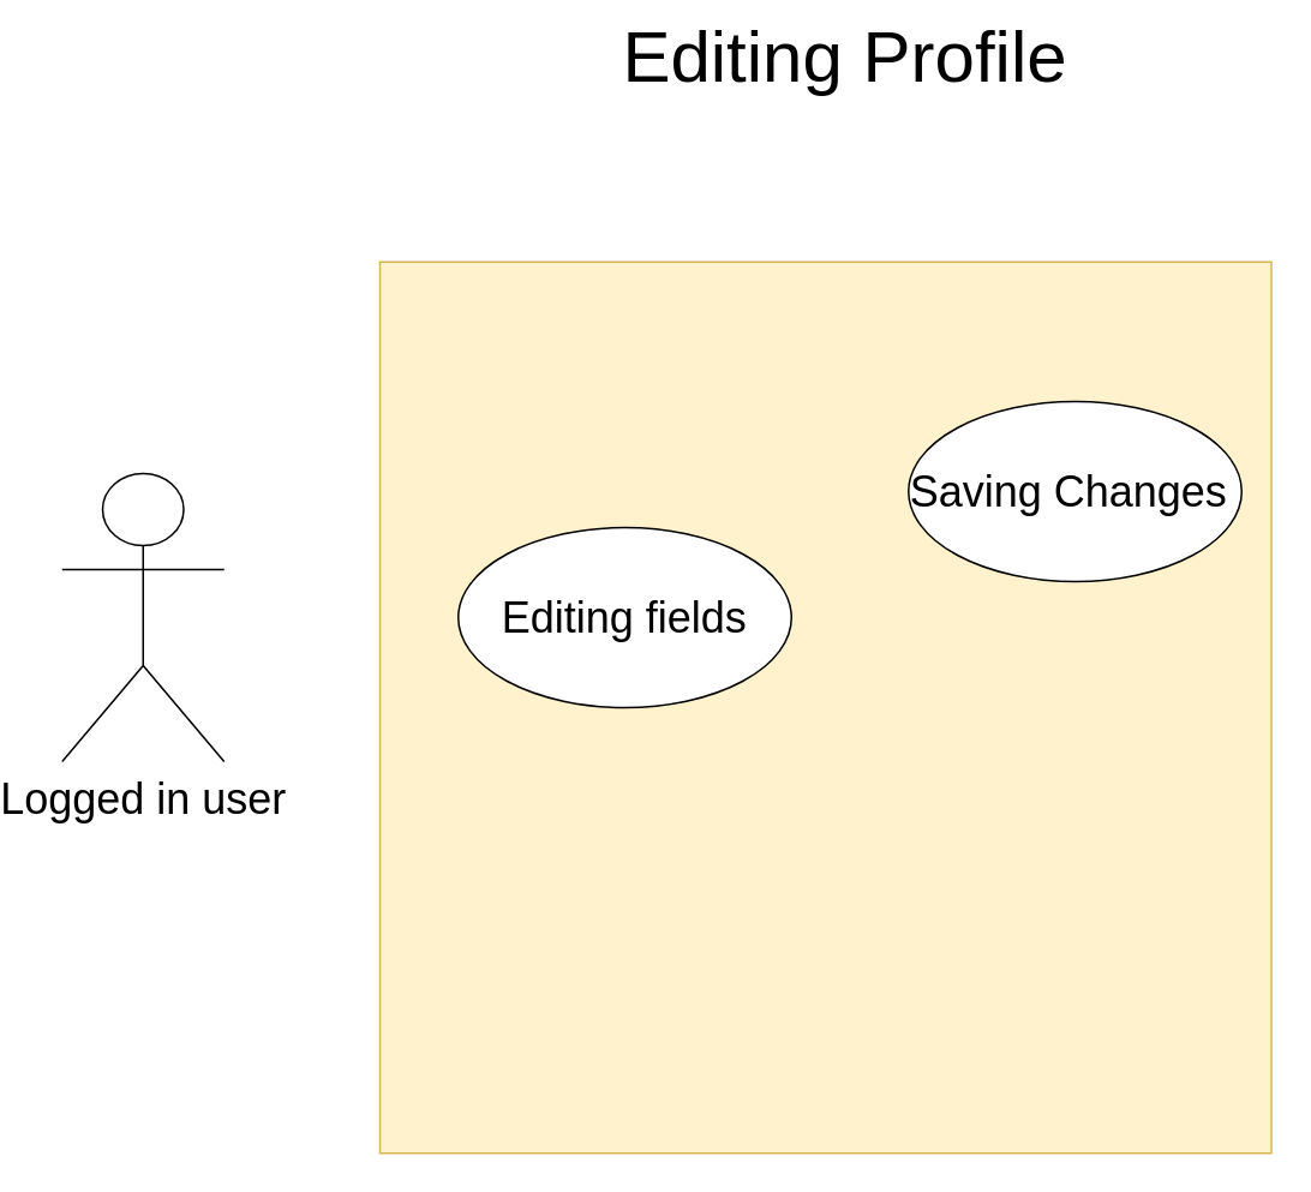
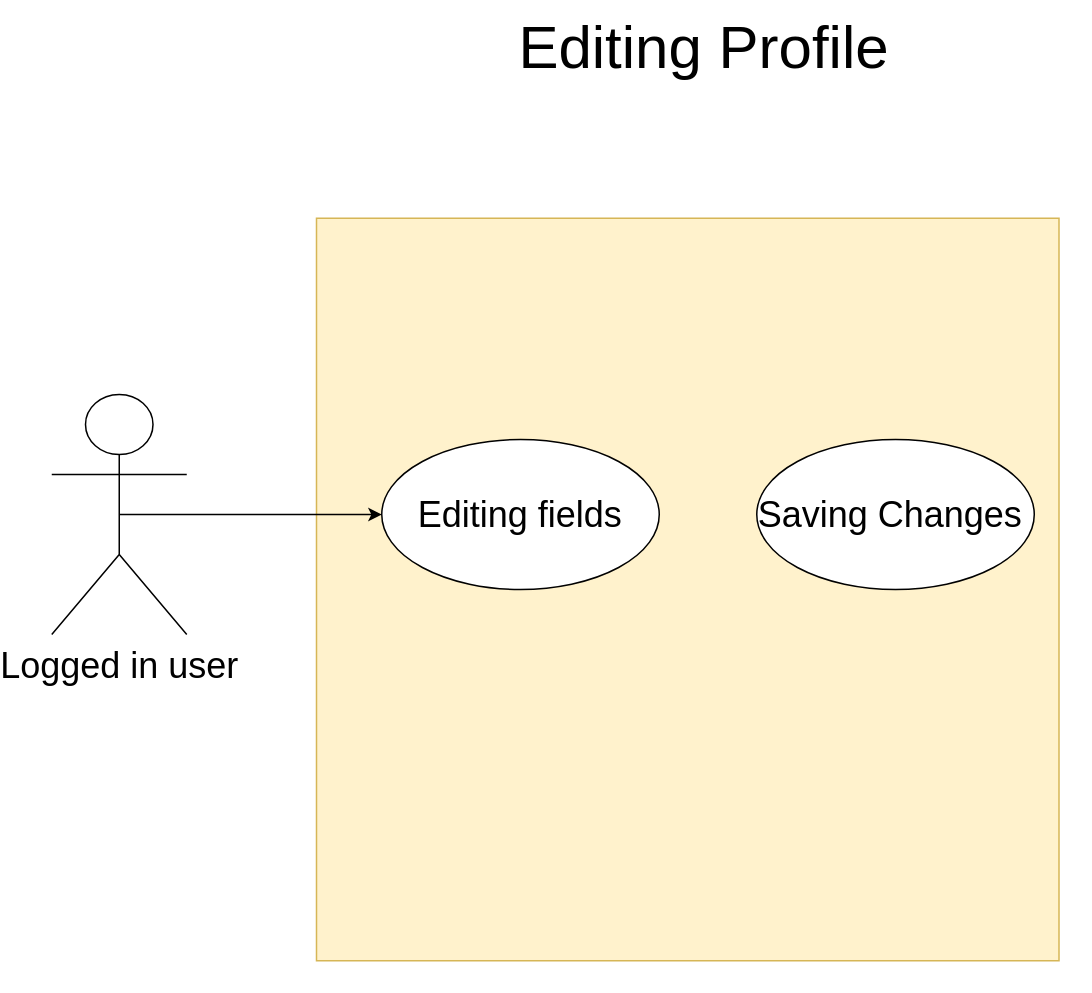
  <mxCell id="0" />
  <mxCell id="1" parent="0" />
  <mxCell id="2" value="Editing Profile" style="text;html=1;strokeColor=none;fillColor=none;align=center;verticalAlign=middle;whiteSpace=wrap;rounded=0;spacing=2;fontSize=40;" parent="1" vertex="1"><mxGeometry x="310" y="20" width="290" height="20" as="geometry" /></mxCell>
  <mxCell id="3" value="" style="whiteSpace=wrap;html=1;aspect=fixed;fillColor=#fff2cc;strokeColor=#d6b656;" vertex="1" parent="1"><mxGeometry x="196.5" y="145" width="495" height="495" as="geometry" /></mxCell>
  <mxCell id="4" value="Editing fields" style="ellipse;whiteSpace=wrap;html=1;fontSize=24;" vertex="1" parent="1"><mxGeometry x="240" y="292.5" width="185" height="100" as="geometry" /></mxCell>
- <mxCell id="5" value="Saving Changes&amp;nbsp;" style="ellipse;whiteSpace=wrap;html=1;fontSize=24;" vertex="1" parent="1"><mxGeometry x="490.024" y="222.5" width="185" height="100" as="geometry" /></mxCell>
+ <mxCell id="5" value="Saving Changes&amp;nbsp;" style="ellipse;whiteSpace=wrap;html=1;fontSize=24;" vertex="1" parent="1"><mxGeometry x="490.024" y="292.5" width="185" height="100" as="geometry" /></mxCell>
+ <mxCell id="6" style="edgeStyle=orthogonalEdgeStyle;rounded=0;orthogonalLoop=1;jettySize=auto;html=1;exitX=0.5;exitY=0.5;exitDx=0;exitDy=0;exitPerimeter=0;entryX=0;entryY=0.5;entryDx=0;entryDy=0;" edge="1" parent="1" source="7" target="4"><mxGeometry relative="1" as="geometry" /></mxCell>
  <mxCell id="7" value="Logged in user&lt;br style=&quot;font-size: 24px&quot;&gt;" style="shape=umlActor;verticalLabelPosition=bottom;labelBackgroundColor=#ffffff;verticalAlign=top;html=1;outlineConnect=0;fontSize=24;" vertex="1" parent="1"><mxGeometry x="20" y="262.5" width="90" height="160" as="geometry" /></mxCell>
